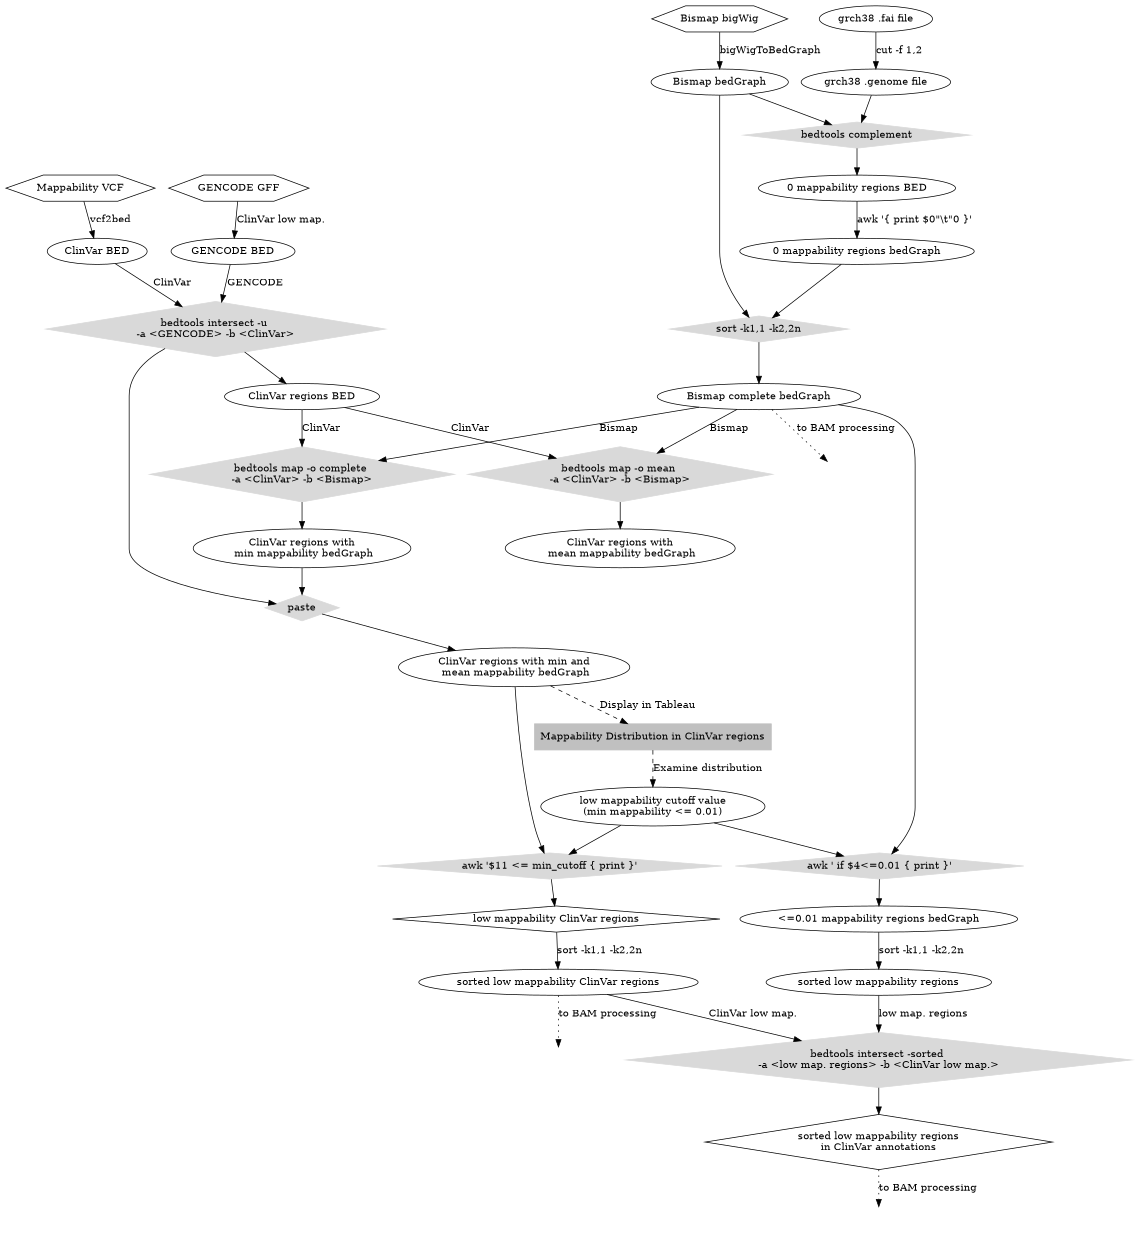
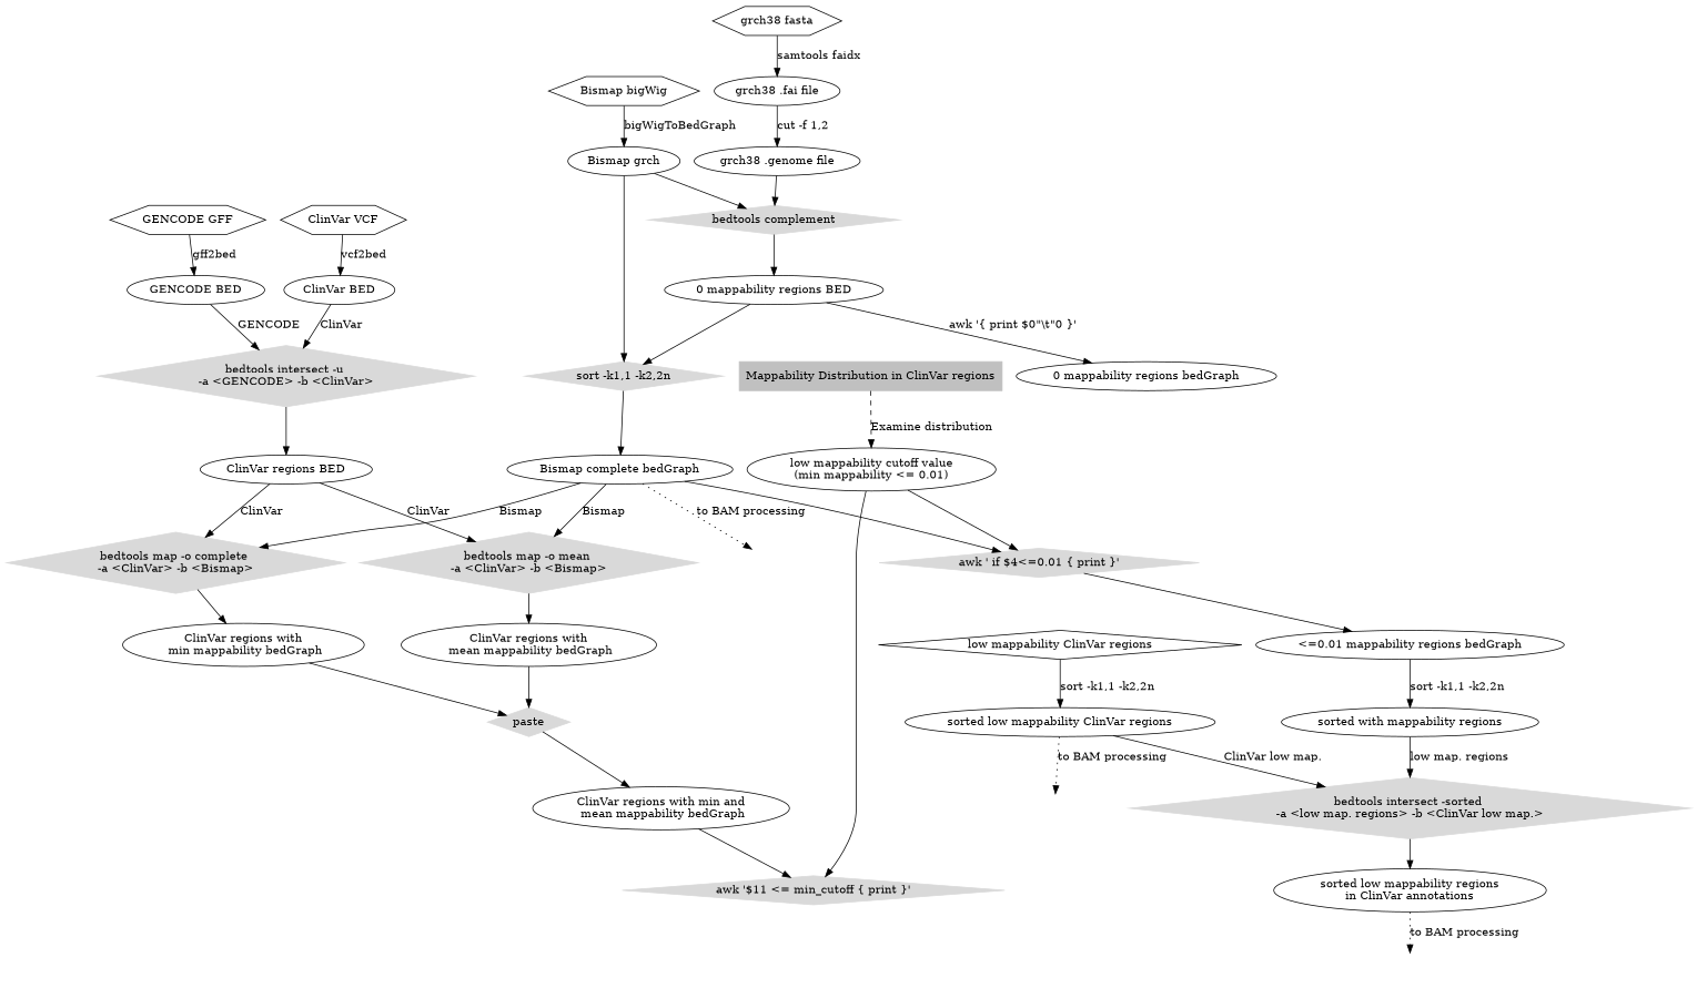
  digraph {
-   "ClinVar VCF" [shape=hexagon label="Mappability VCF"]
+   "ClinVar VCF" [shape=hexagon]
    "ClinVar BED"
    n3 [color=gray85 label="bedtools intersect -u \n-a <GENCODE> -b <ClinVar>" shape=diamond style=filled]
+   n4 [label="grch38 fasta" shape=hexagon]
    "grch38 .fai file"
    "grch38 .genome file"
    "GENCODE GFF" [shape=hexagon]
    "GENCODE BED"
    "ClinVar regions BED"
    n10 [color=gray85 label="bedtools map -o complete \n-a <ClinVar> -b <Bismap>" shape=diamond style=filled]
    n11 [color=gray85 label="bedtools map -o mean \n-a <ClinVar> -b <Bismap>" shape=diamond style=filled]
    "ClinVar regions with\n min mappability bedGraph"
    "ClinVar regions with\n mean mappability bedGraph"
    n14 [color=gray85 label="sort -k1,1 -k2,2n" shape=diamond style=filled]
    "Bismap complete bedGraph"
-   "Bismap bedGraph"
+   "Bismap bedGraph" [label="Bismap grch"]
    "bedtools complement" [color=gray85 shape=diamond style=filled]
    "0 mappability regions BED"
    BAM_PROC_1 [style=invis]
    n20 [color=gray85 label="awk ' if $4<=0.01 { print }'" shape=diamond style=filled]
    "<=0.01 mappability regions bedGraph"
    "0 mappability regions bedGraph"
    "Bismap bigWig" [shape=hexagon]
    paste [color=gray85 shape=diamond style=filled]
    "ClinVar regions with min and\n mean mappability bedGraph"
    "Mappability Distribution in ClinVar regions" [color=gray shape=box style=filled]
    "awk '$11 <= min_cutoff { print }'" [color=gray85 shape=diamond style=filled]
    "low mappability cutoff value\n(min mappability <= 0.01)"
    "low mappability ClinVar regions" [shape=diamond]
    "Examine Data" [color=gray style=invis]
    "sorted low mappability ClinVar regions"
    BAM_PROC_2 [style=invis]
    n33 [color=gray85 label="bedtools intersect -sorted \n-a <low map. regions> -b <ClinVar low map.>" shape=diamond style=filled]
-   "sorted low mappability regions\nin ClinVar annotations" [shape=diamond]
-   "sorted low mappability regions"
+   "sorted low mappability regions\nin ClinVar annotations"
+   "sorted low mappability regions" [label="sorted with mappability regions"]
    BAM_PROC_3 [style=invis]
    "ClinVar VCF" -> "ClinVar BED" [label=vcf2bed]
    "ClinVar BED" -> n3 [label=ClinVar]
    n3 -> "ClinVar regions BED"
+   n4 -> "grch38 .fai file" [label="samtools faidx"]
    "grch38 .fai file" -> "grch38 .genome file" [label="cut -f 1,2"]
    "grch38 .genome file" -> "bedtools complement"
-   "GENCODE GFF" -> "GENCODE BED" [label="ClinVar low map."]
+   "GENCODE GFF" -> "GENCODE BED" [label=gff2bed]
    "GENCODE BED" -> n3 [label=GENCODE]
    "ClinVar regions BED" -> n10 [label=ClinVar]
    "ClinVar regions BED" -> n11 [label=ClinVar]
    n10 -> "ClinVar regions with\n min mappability bedGraph"
    n11 -> "ClinVar regions with\n mean mappability bedGraph"
    "ClinVar regions with\n min mappability bedGraph" -> paste
-   n3 -> paste
+   "ClinVar regions with\n mean mappability bedGraph" -> paste
    n14 -> "Bismap complete bedGraph"
    "Bismap complete bedGraph" -> n10 [label=Bismap]
    "Bismap complete bedGraph" -> n11 [label=Bismap]
    "Bismap complete bedGraph" -> BAM_PROC_1 [label="to BAM processing" style=dotted]
    "Bismap complete bedGraph" -> n20
    "Bismap bedGraph" -> n14
    "Bismap bedGraph" -> "bedtools complement"
    "bedtools complement" -> "0 mappability regions BED"
    "0 mappability regions BED" -> "0 mappability regions bedGraph" [label="awk '{ print $0\"\\t\"0 }'"]
    n20 -> "<=0.01 mappability regions bedGraph"
    "<=0.01 mappability regions bedGraph" -> "sorted low mappability regions" [label="sort -k1,1 -k2,2n"]
-   "0 mappability regions bedGraph" -> n14
+   "0 mappability regions BED" -> n14
    "Bismap bigWig" -> "Bismap bedGraph" [label=bigWigToBedGraph]
    paste -> "ClinVar regions with min and\n mean mappability bedGraph"
-   "ClinVar regions with min and\n mean mappability bedGraph" -> "Mappability Distribution in ClinVar regions" [label="Display in Tableau" style=dashed]
    "ClinVar regions with min and\n mean mappability bedGraph" -> "awk '$11 <= min_cutoff { print }'"
    "Mappability Distribution in ClinVar regions" -> "low mappability cutoff value\n(min mappability <= 0.01)" [label="Examine distribution" style=dashed]
-   "awk '$11 <= min_cutoff { print }'" -> "low mappability ClinVar regions"
    "low mappability cutoff value\n(min mappability <= 0.01)" -> n20
    "low mappability cutoff value\n(min mappability <= 0.01)" -> "awk '$11 <= min_cutoff { print }'"
    "low mappability ClinVar regions" -> "sorted low mappability ClinVar regions" [label="sort -k1,1 -k2,2n"]
    "sorted low mappability ClinVar regions" -> BAM_PROC_2 [label="to BAM processing" style=dotted]
    "sorted low mappability ClinVar regions" -> n33 [label="ClinVar low map."]
    n33 -> "sorted low mappability regions\nin ClinVar annotations"
    "sorted low mappability regions\nin ClinVar annotations" -> BAM_PROC_3 [label="to BAM processing" style=dotted]
    "sorted low mappability regions" -> n33 [label="low map. regions"]
  }
